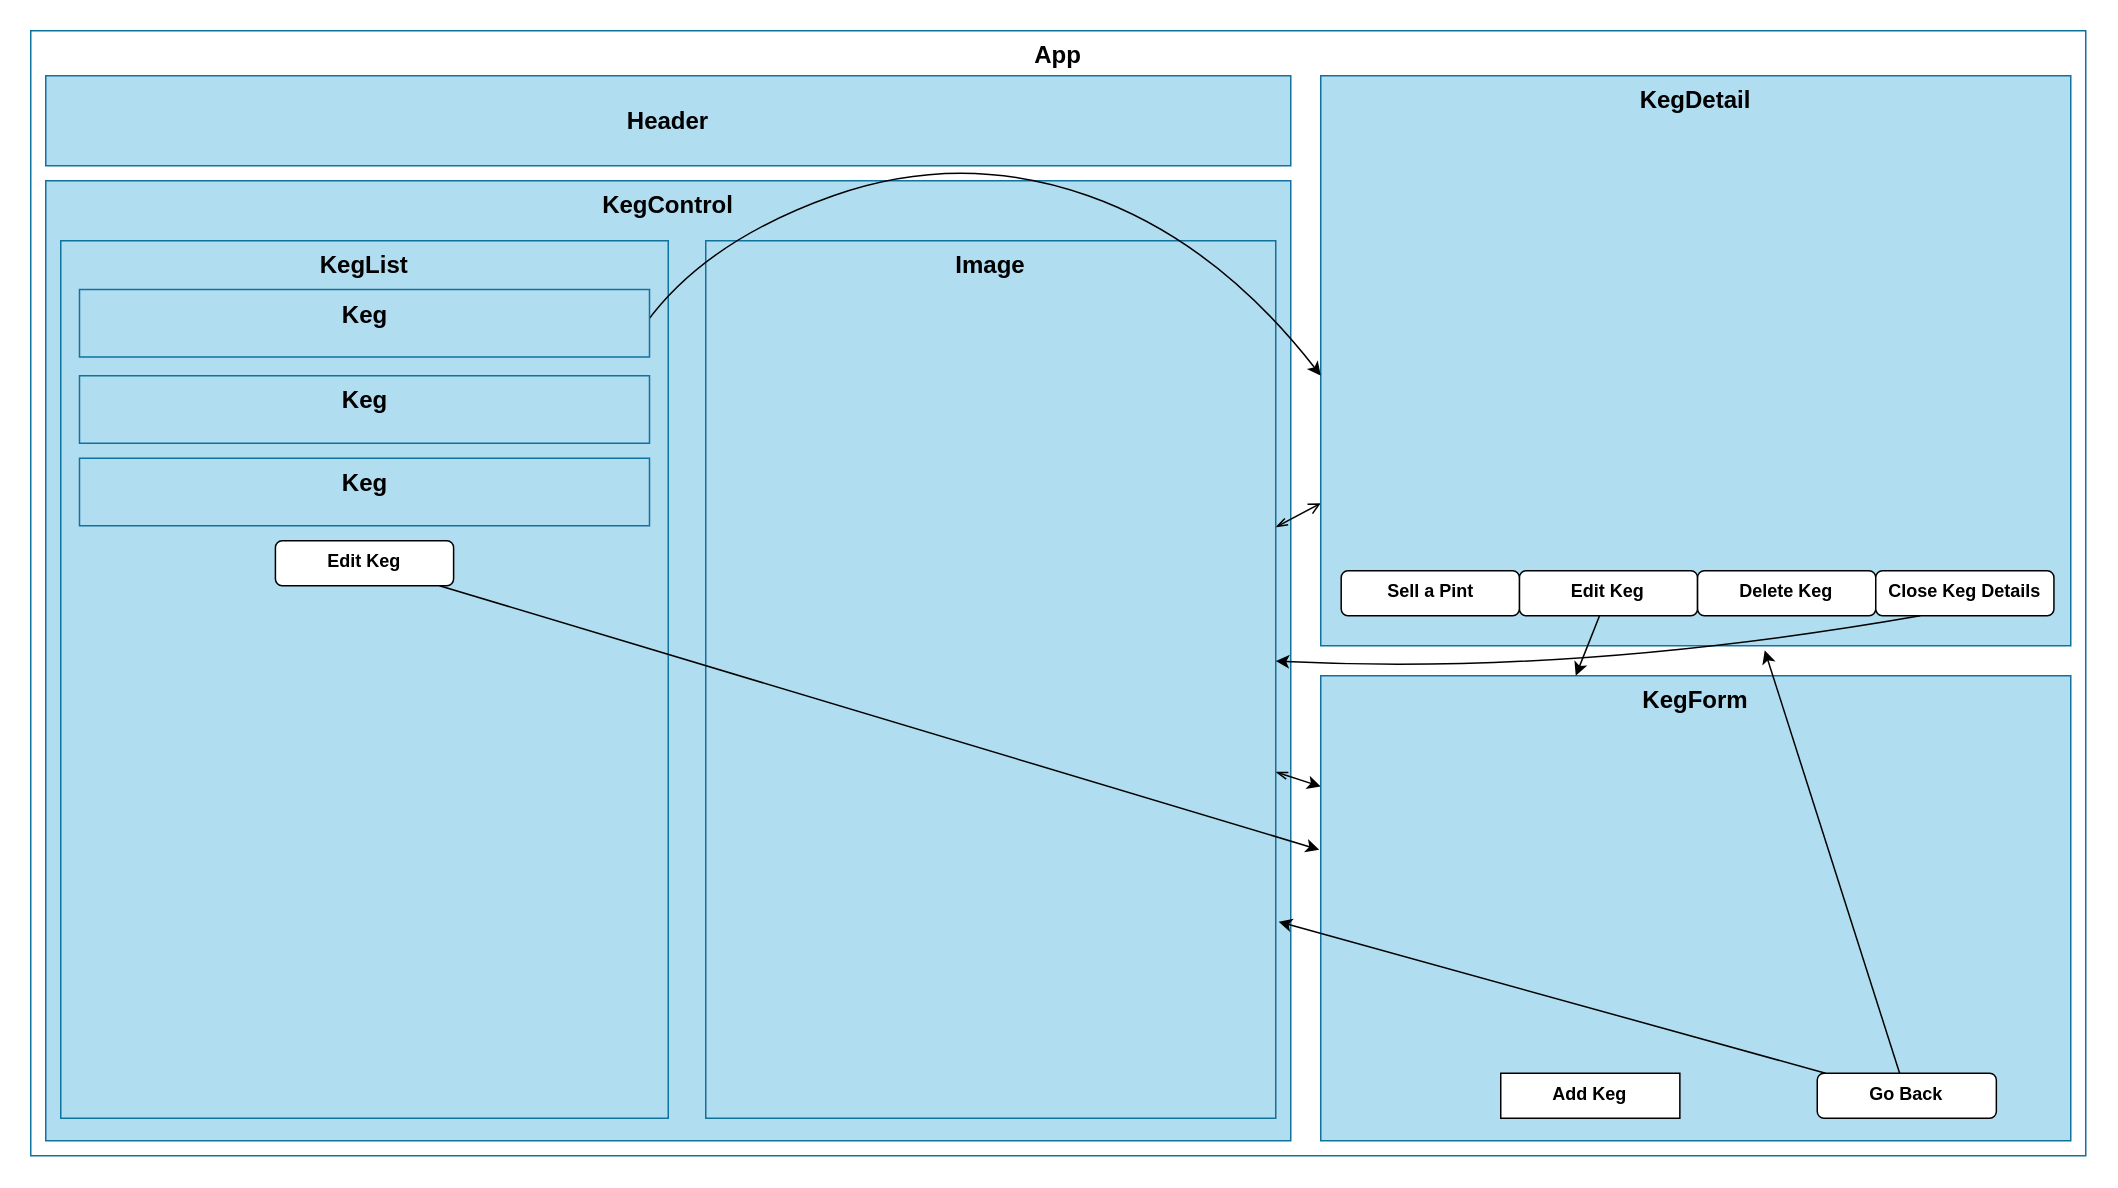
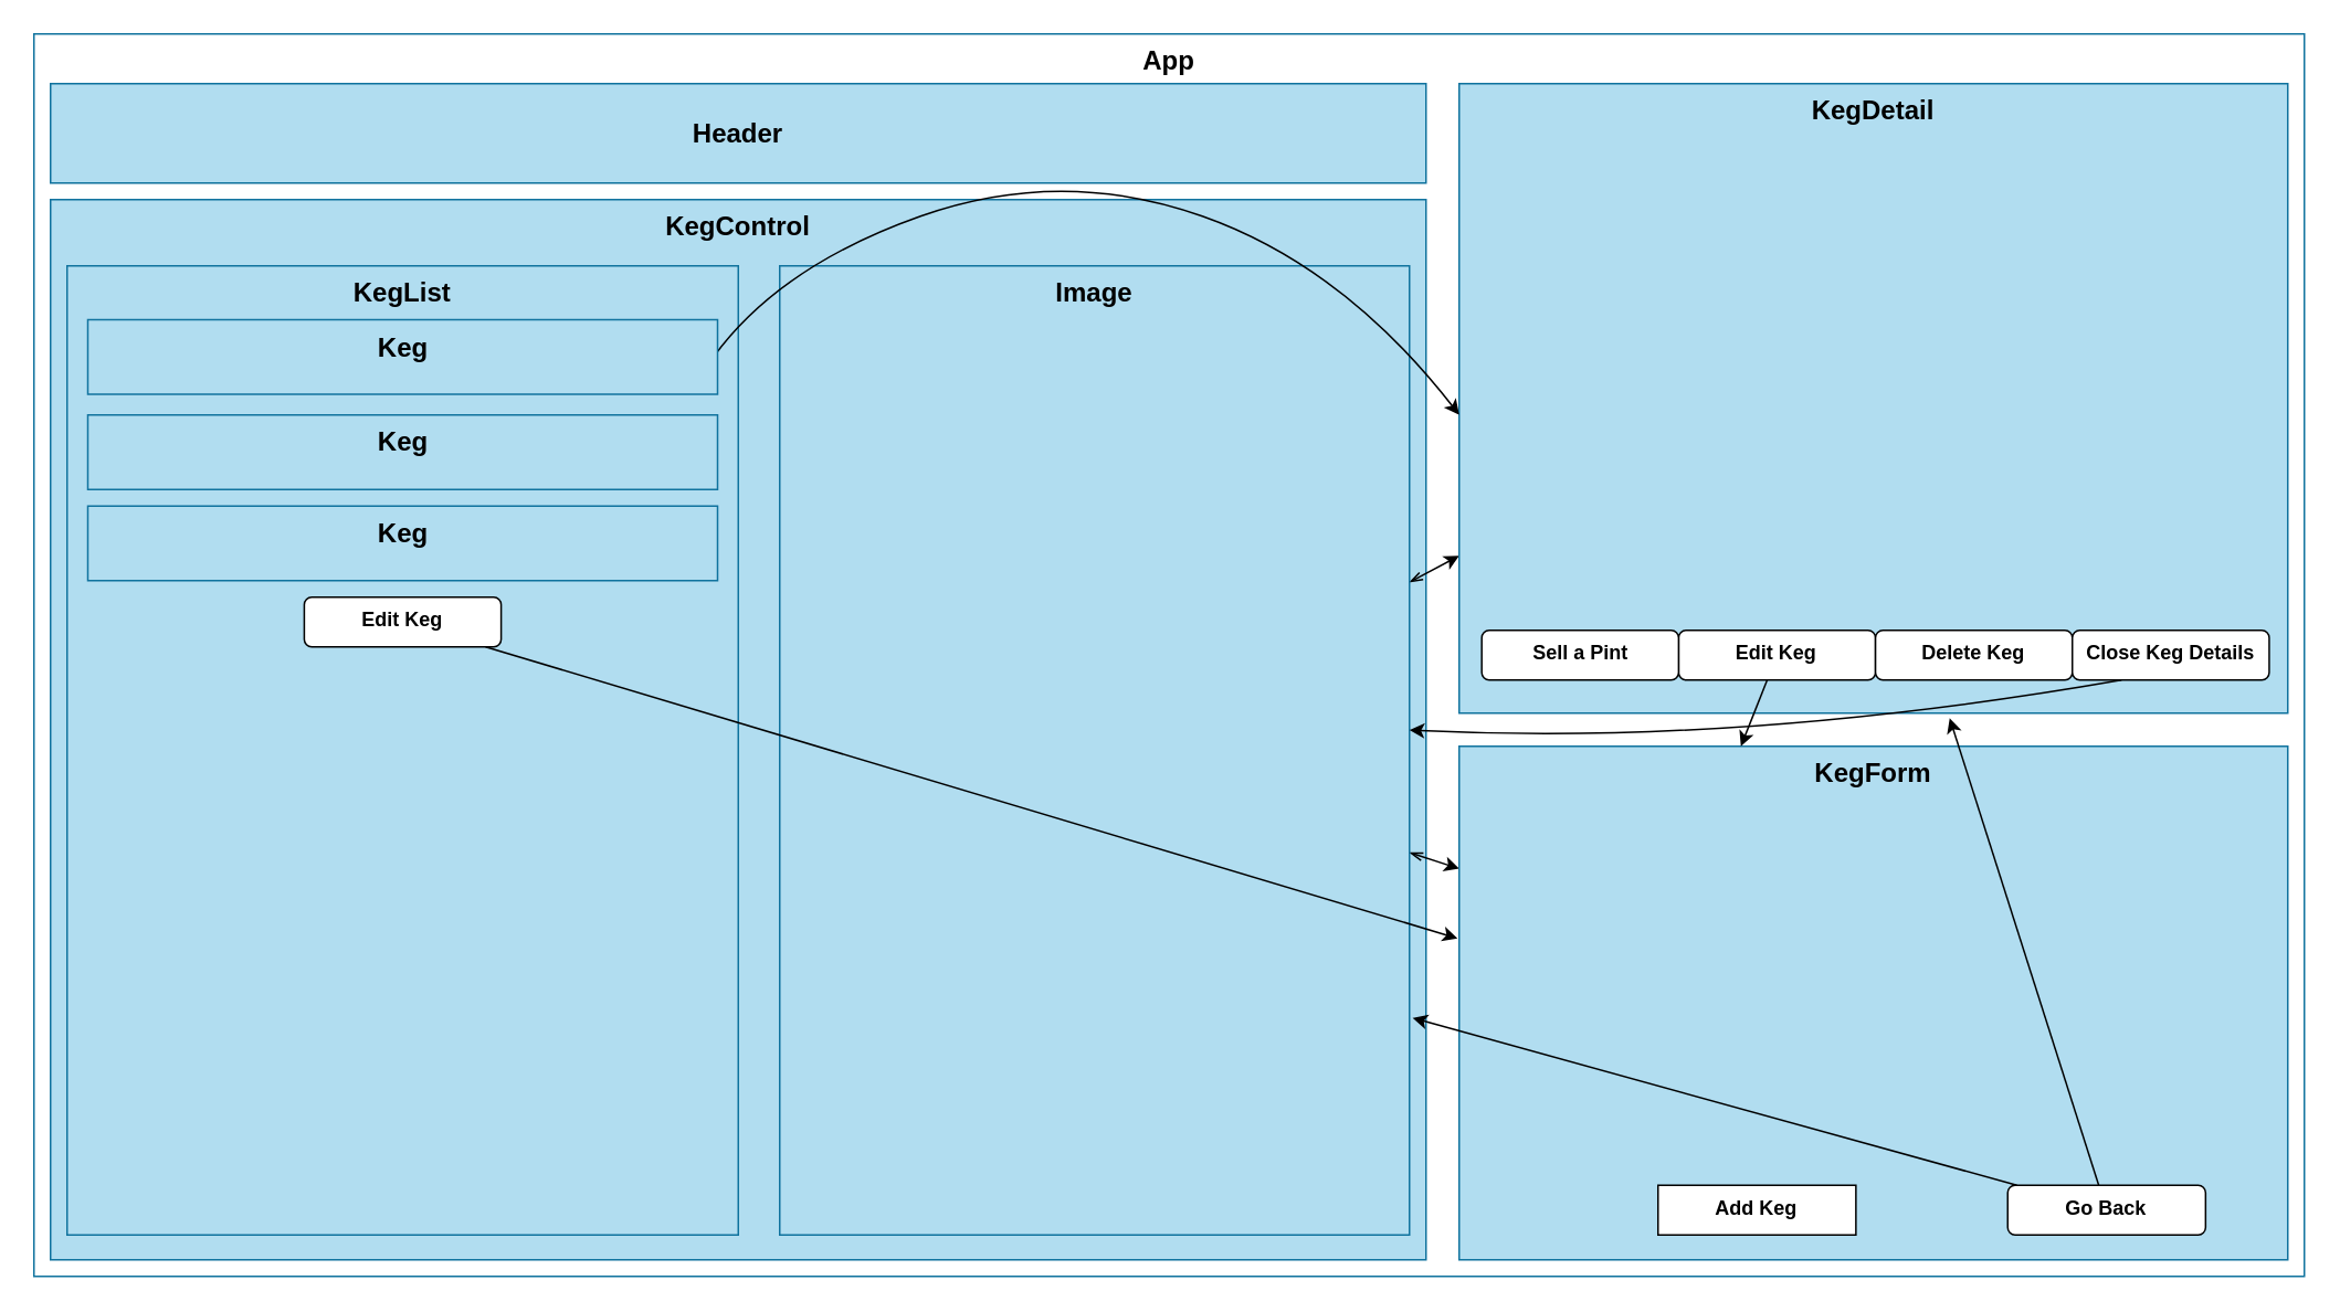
  <mxCell id="0" />
  <mxCell id="1" parent="0" />
  <mxCell id="2" value="&lt;font color=&quot;#000000&quot;&gt;&lt;b&gt;&lt;font style=&quot;font-size: 16px&quot;&gt;App&lt;/font&gt;&lt;/b&gt;&lt;br&gt;&lt;/font&gt;" style="rounded=0;whiteSpace=wrap;html=1;strokeColor=#10739e;fillColor=#FFFFFF;verticalAlign=top;" parent="1" vertex="1"><mxGeometry x="20" y="20" width="1370" height="750" as="geometry" /></mxCell>
  <mxCell id="3" value="&lt;font color=&quot;#000000&quot; style=&quot;font-size: 16px;&quot;&gt;Header&lt;/font&gt;" style="rounded=0;whiteSpace=wrap;html=1;fillColor=#b1ddf0;strokeColor=#10739e;fontSize=16;fontStyle=1" parent="1" vertex="1"><mxGeometry x="30" y="50" width="830" height="60" as="geometry" /></mxCell>
  <mxCell id="4" value="&lt;font color=&quot;#000000&quot;&gt;KegControl&lt;/font&gt;" style="rounded=0;whiteSpace=wrap;html=1;fillColor=#b1ddf0;strokeColor=#10739e;fontStyle=1;fontSize=16;verticalAlign=top;" parent="1" vertex="1"><mxGeometry x="30" y="120" width="830" height="640" as="geometry" /></mxCell>
- <mxCell id="5" value="" style="edgeStyle=none;curved=1;html=1;strokeColor=#000000;entryX=0;entryY=0.75;entryDx=0;entryDy=0;startArrow=openThin;startFill=0;endArrow=open;" edge="1" parent="1" source="7" target="8"><mxGeometry relative="1" as="geometry" /></mxCell>
+ <mxCell id="5" value="" style="edgeStyle=none;curved=1;html=1;strokeColor=#000000;entryX=0;entryY=0.75;entryDx=0;entryDy=0;startArrow=openThin;startFill=0;" edge="1" parent="1" source="7" target="8"><mxGeometry relative="1" as="geometry" /></mxCell>
  <mxCell id="6" value="" style="edgeStyle=none;curved=1;html=1;startArrow=openThin;startFill=0;strokeColor=#000000;" edge="1" parent="1" source="7" target="9"><mxGeometry relative="1" as="geometry" /></mxCell>
  <mxCell id="7" value="&lt;font color=&quot;#000000&quot;&gt;Image&lt;br&gt;&lt;/font&gt;" style="rounded=0;whiteSpace=wrap;html=1;fillColor=#b1ddf0;strokeColor=#10739e;fontStyle=1;fontSize=16;verticalAlign=top;" parent="1" vertex="1"><mxGeometry x="470" y="160" width="380" height="585" as="geometry" /></mxCell>
  <mxCell id="8" value="&lt;font color=&quot;#000000&quot;&gt;KegDetail&lt;br&gt;&lt;/font&gt;" style="rounded=0;whiteSpace=wrap;html=1;fillColor=#b1ddf0;strokeColor=#10739e;fontStyle=1;fontSize=16;verticalAlign=top;" parent="1" vertex="1"><mxGeometry x="880" y="50" width="500" height="380" as="geometry" /></mxCell>
  <mxCell id="9" value="&lt;font color=&quot;#000000&quot;&gt;KegForm&lt;br&gt;&lt;/font&gt;" style="rounded=0;whiteSpace=wrap;html=1;fillColor=#b1ddf0;strokeColor=#10739e;fontStyle=1;fontSize=16;verticalAlign=top;" parent="1" vertex="1"><mxGeometry x="880" y="450" width="500" height="310" as="geometry" /></mxCell>
  <mxCell id="10" value="&lt;font color=&quot;#000000&quot;&gt;KegList&lt;br&gt;&lt;/font&gt;" style="rounded=0;whiteSpace=wrap;html=1;fillColor=#b1ddf0;strokeColor=#10739e;fontStyle=1;fontSize=16;verticalAlign=top;" parent="1" vertex="1"><mxGeometry x="40" y="160" width="405" height="585" as="geometry" /></mxCell>
  <mxCell id="11" value="" style="edgeStyle=none;jumpStyle=arc;html=1;fontSize=12;fontColor=#000000;startArrow=none;startFill=0;strokeColor=#000000;entryX=0;entryY=0.526;entryDx=0;entryDy=0;entryPerimeter=0;sketch=0;curved=1;" parent="1" target="8" edge="1"><mxGeometry relative="1" as="geometry"><Array as="points"><mxPoint x="470" y="160" /><mxPoint x="640" y="100" /><mxPoint x="810" y="160" /></Array><mxPoint x="430" y="215" as="sourcePoint" /></mxGeometry></mxCell>
  <mxCell id="12" value="" style="edgeStyle=none;curved=1;sketch=0;jumpStyle=arc;html=1;fontSize=12;fontColor=#000000;startArrow=none;startFill=0;endArrow=classic;endFill=1;strokeColor=#000000;" parent="1" source="13" edge="1"><mxGeometry relative="1" as="geometry"><mxPoint x="1050" y="450" as="targetPoint" /></mxGeometry></mxCell>
  <mxCell id="13" value="Edit Keg" style="rounded=1;whiteSpace=wrap;html=1;fontSize=12;fillColor=#FFFFFF;verticalAlign=top;fontStyle=1;fontColor=#000000;" parent="1" vertex="1"><mxGeometry x="1012.416" y="380" width="118.792" height="30" as="geometry" /></mxCell>
  <mxCell id="14" value="Delete Keg" style="rounded=1;whiteSpace=wrap;html=1;fontSize=12;fillColor=#FFFFFF;verticalAlign=top;fontStyle=1;fontColor=#000000;" parent="1" vertex="1"><mxGeometry x="1131.208" y="380" width="118.792" height="30" as="geometry" /></mxCell>
  <mxCell id="15" value="" style="edgeStyle=none;html=1;strokeColor=#000000;entryX=1.005;entryY=0.776;entryDx=0;entryDy=0;entryPerimeter=0;" edge="1" parent="1" source="17" target="7"><mxGeometry relative="1" as="geometry" /></mxCell>
  <mxCell id="16" value="" style="edgeStyle=none;html=1;strokeColor=#000000;entryX=0.592;entryY=1.008;entryDx=0;entryDy=0;entryPerimeter=0;" edge="1" parent="1" source="17" target="8"><mxGeometry relative="1" as="geometry"><mxPoint x="1019.7" y="640" as="targetPoint" /></mxGeometry></mxCell>
  <mxCell id="17" value="Go Back" style="rounded=1;whiteSpace=wrap;html=1;fontSize=12;fillColor=#FFFFFF;verticalAlign=top;fontStyle=1;fontColor=#000000;" parent="1" vertex="1"><mxGeometry x="1211" y="715" width="119.4" height="30" as="geometry" /></mxCell>
  <mxCell id="18" value="&lt;font color=&quot;#000000&quot;&gt;Keg&lt;br&gt;&lt;/font&gt;" style="rounded=0;whiteSpace=wrap;html=1;fillColor=#b1ddf0;strokeColor=#10739e;fontStyle=1;fontSize=16;verticalAlign=top;" vertex="1" parent="1"><mxGeometry x="52.5" y="192.5" width="380" height="45" as="geometry" /></mxCell>
  <mxCell id="19" value="&lt;font color=&quot;#000000&quot;&gt;Keg&lt;br&gt;&lt;/font&gt;" style="rounded=0;whiteSpace=wrap;html=1;fillColor=#b1ddf0;strokeColor=#10739e;fontStyle=1;fontSize=16;verticalAlign=top;" vertex="1" parent="1"><mxGeometry x="52.5" y="305" width="380" height="45" as="geometry" /></mxCell>
  <mxCell id="20" value="&lt;font color=&quot;#000000&quot;&gt;Keg&lt;br&gt;&lt;/font&gt;" style="rounded=0;whiteSpace=wrap;html=1;fillColor=#b1ddf0;strokeColor=#10739e;fontStyle=1;fontSize=16;verticalAlign=top;" vertex="1" parent="1"><mxGeometry x="52.5" y="250" width="380" height="45" as="geometry" /></mxCell>
  <mxCell id="21" value="" style="edgeStyle=none;html=1;strokeColor=#000000;entryX=-0.002;entryY=0.374;entryDx=0;entryDy=0;entryPerimeter=0;" edge="1" parent="1" source="22" target="9"><mxGeometry relative="1" as="geometry" /></mxCell>
  <mxCell id="22" value="Edit Keg" style="rounded=1;whiteSpace=wrap;html=1;fontSize=12;fillColor=#FFFFFF;verticalAlign=top;fontStyle=1;fontColor=#000000;" vertex="1" parent="1"><mxGeometry x="183.106" y="360" width="118.792" height="30" as="geometry" /></mxCell>
  <mxCell id="23" value="" style="edgeStyle=none;html=1;strokeColor=#000000;curved=1;exitX=0.25;exitY=1;exitDx=0;exitDy=0;entryX=1;entryY=0.479;entryDx=0;entryDy=0;entryPerimeter=0;" edge="1" parent="1" source="24" target="7"><mxGeometry relative="1" as="geometry"><mxPoint x="860" y="440" as="targetPoint" /><Array as="points"><mxPoint x="1050" y="450" /></Array></mxGeometry></mxCell>
  <mxCell id="24" value="Close Keg Details" style="rounded=1;whiteSpace=wrap;html=1;fontSize=12;fillColor=#FFFFFF;verticalAlign=top;fontStyle=1;fontColor=#000000;" vertex="1" parent="1"><mxGeometry x="1249.996" y="380" width="118.792" height="30" as="geometry" /></mxCell>
  <mxCell id="25" value="Sell a Pint" style="rounded=1;whiteSpace=wrap;html=1;fontSize=12;fillColor=#FFFFFF;verticalAlign=top;fontStyle=1;fontColor=#000000;" vertex="1" parent="1"><mxGeometry x="893.626" y="380" width="118.792" height="30" as="geometry" /></mxCell>
  <mxCell id="26" value="Add Keg" style="whiteSpace=wrap;html=1;fontSize=12;fillColor=#FFFFFF;verticalAlign=top;fontStyle=1;fontColor=#000000;rounded=0;" vertex="1" parent="1"><mxGeometry x="1000" y="715" width="119.4" height="30" as="geometry" /></mxCell>
